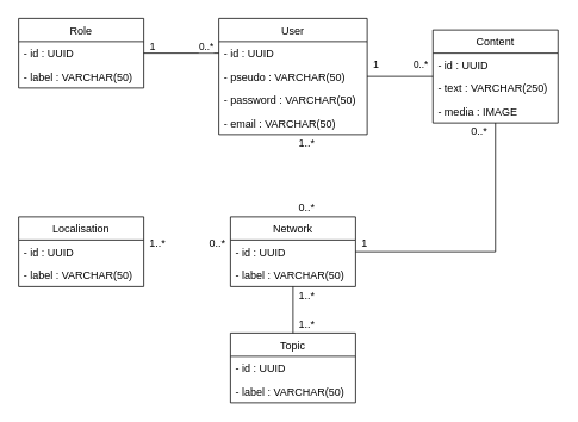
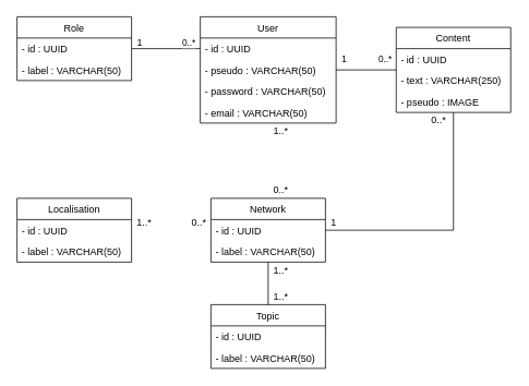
  <mxCell id="0" />
  <mxCell id="1" parent="0" />
  <mxCell id="2" value="Role" style="swimlane;fontStyle=0;childLayout=stackLayout;horizontal=1;startSize=26;fillColor=none;horizontalStack=0;resizeParent=1;resizeParentMax=0;resizeLast=0;collapsible=1;marginBottom=0;" parent="1" vertex="1"><mxGeometry x="20" y="20" width="140" height="78" as="geometry" /></mxCell>
  <mxCell id="3" value="- id : UUID" style="text;strokeColor=none;fillColor=none;align=left;verticalAlign=top;spacingLeft=4;spacingRight=4;overflow=hidden;rotatable=0;points=[[0,0.5],[1,0.5]];portConstraint=eastwest;" parent="2" vertex="1"><mxGeometry y="26" width="140" height="26" as="geometry" /></mxCell>
  <mxCell id="4" value="- label : VARCHAR(50)" style="text;strokeColor=none;fillColor=none;align=left;verticalAlign=top;spacingLeft=4;spacingRight=4;overflow=hidden;rotatable=0;points=[[0,0.5],[1,0.5]];portConstraint=eastwest;" parent="2" vertex="1"><mxGeometry y="52" width="140" height="26" as="geometry" /></mxCell>
  <mxCell id="5" value="User" style="swimlane;fontStyle=0;childLayout=stackLayout;horizontal=1;startSize=26;fillColor=none;horizontalStack=0;resizeParent=1;resizeParentMax=0;resizeLast=0;collapsible=1;marginBottom=0;" parent="1" vertex="1"><mxGeometry x="244" y="20" width="166" height="130" as="geometry"><mxRectangle x="274" y="118" width="53" height="26" as="alternateBounds" /></mxGeometry></mxCell>
  <mxCell id="6" value="- id : UUID" style="text;strokeColor=none;fillColor=none;align=left;verticalAlign=top;spacingLeft=4;spacingRight=4;overflow=hidden;rotatable=0;points=[[0,0.5],[1,0.5]];portConstraint=eastwest;" parent="5" vertex="1"><mxGeometry y="26" width="166" height="26" as="geometry" /></mxCell>
  <mxCell id="7" value="- pseudo : VARCHAR(50)" style="text;strokeColor=none;fillColor=none;align=left;verticalAlign=top;spacingLeft=4;spacingRight=4;overflow=hidden;rotatable=0;points=[[0,0.5],[1,0.5]];portConstraint=eastwest;" parent="5" vertex="1"><mxGeometry y="52" width="166" height="26" as="geometry" /></mxCell>
  <mxCell id="8" value="- password : VARCHAR(50)" style="text;strokeColor=none;fillColor=none;align=left;verticalAlign=top;spacingLeft=4;spacingRight=4;overflow=hidden;rotatable=0;points=[[0,0.5],[1,0.5]];portConstraint=eastwest;" parent="5" vertex="1"><mxGeometry y="78" width="166" height="26" as="geometry" /></mxCell>
  <mxCell id="9" value="- email : VARCHAR(50)" style="text;strokeColor=none;fillColor=none;align=left;verticalAlign=top;spacingLeft=4;spacingRight=4;overflow=hidden;rotatable=0;points=[[0,0.5],[1,0.5]];portConstraint=eastwest;" parent="5" vertex="1"><mxGeometry y="104" width="166" height="26" as="geometry" /></mxCell>
  <mxCell id="10" style="edgeStyle=orthogonalEdgeStyle;rounded=0;orthogonalLoop=1;jettySize=auto;html=1;exitX=0.5;exitY=1;exitDx=0;exitDy=0;entryX=0.5;entryY=0;entryDx=0;entryDy=0;endArrow=none;endFill=0;" parent="1" source="11" target="18" edge="1"><mxGeometry relative="1" as="geometry" /></mxCell>
  <mxCell id="11" value="Network" style="swimlane;fontStyle=0;childLayout=stackLayout;horizontal=1;startSize=26;fillColor=none;horizontalStack=0;resizeParent=1;resizeParentMax=0;resizeLast=0;collapsible=1;marginBottom=0;" parent="1" vertex="1"><mxGeometry x="257" y="242" width="140" height="78" as="geometry" /></mxCell>
  <mxCell id="12" value="- id : UUID" style="text;strokeColor=none;fillColor=none;align=left;verticalAlign=top;spacingLeft=4;spacingRight=4;overflow=hidden;rotatable=0;points=[[0,0.5],[1,0.5]];portConstraint=eastwest;" parent="11" vertex="1"><mxGeometry y="26" width="140" height="26" as="geometry" /></mxCell>
  <mxCell id="13" value="- label : VARCHAR(50)" style="text;strokeColor=none;fillColor=none;align=left;verticalAlign=top;spacingLeft=4;spacingRight=4;overflow=hidden;rotatable=0;points=[[0,0.5],[1,0.5]];portConstraint=eastwest;" parent="11" vertex="1"><mxGeometry y="52" width="140" height="26" as="geometry" /></mxCell>
  <mxCell id="14" value="Content" style="swimlane;fontStyle=0;childLayout=stackLayout;horizontal=1;startSize=26;fillColor=none;horizontalStack=0;resizeParent=1;resizeParentMax=0;resizeLast=0;collapsible=1;marginBottom=0;" parent="1" vertex="1"><mxGeometry x="483.5" y="33" width="140" height="104" as="geometry" /></mxCell>
  <mxCell id="15" value="- id : UUID" style="text;strokeColor=none;fillColor=none;align=left;verticalAlign=top;spacingLeft=4;spacingRight=4;overflow=hidden;rotatable=0;points=[[0,0.5],[1,0.5]];portConstraint=eastwest;" parent="14" vertex="1"><mxGeometry y="26" width="140" height="26" as="geometry" /></mxCell>
  <mxCell id="16" value="- text : VARCHAR(250)" style="text;strokeColor=none;fillColor=none;align=left;verticalAlign=top;spacingLeft=4;spacingRight=4;overflow=hidden;rotatable=0;points=[[0,0.5],[1,0.5]];portConstraint=eastwest;" parent="14" vertex="1"><mxGeometry y="52" width="140" height="26" as="geometry" /></mxCell>
- <mxCell id="17" value="- media : IMAGE" style="text;strokeColor=none;fillColor=none;align=left;verticalAlign=top;spacingLeft=4;spacingRight=4;overflow=hidden;rotatable=0;points=[[0,0.5],[1,0.5]];portConstraint=eastwest;" parent="14" vertex="1"><mxGeometry y="78" width="140" height="26" as="geometry" /></mxCell>
+ <mxCell id="17" value="- pseudo : IMAGE" style="text;strokeColor=none;fillColor=none;align=left;verticalAlign=top;spacingLeft=4;spacingRight=4;overflow=hidden;rotatable=0;points=[[0,0.5],[1,0.5]];portConstraint=eastwest;" parent="14" vertex="1"><mxGeometry y="78" width="140" height="26" as="geometry" /></mxCell>
  <mxCell id="18" value="Topic" style="swimlane;fontStyle=0;childLayout=stackLayout;horizontal=1;startSize=26;fillColor=none;horizontalStack=0;resizeParent=1;resizeParentMax=0;resizeLast=0;collapsible=1;marginBottom=0;" parent="1" vertex="1"><mxGeometry x="257" y="372" width="140" height="78" as="geometry" /></mxCell>
  <mxCell id="19" value="- id : UUID" style="text;strokeColor=none;fillColor=none;align=left;verticalAlign=top;spacingLeft=4;spacingRight=4;overflow=hidden;rotatable=0;points=[[0,0.5],[1,0.5]];portConstraint=eastwest;" parent="18" vertex="1"><mxGeometry y="26" width="140" height="26" as="geometry" /></mxCell>
  <mxCell id="20" value="- label : VARCHAR(50)" style="text;strokeColor=none;fillColor=none;align=left;verticalAlign=top;spacingLeft=4;spacingRight=4;overflow=hidden;rotatable=0;points=[[0,0.5],[1,0.5]];portConstraint=eastwest;" parent="18" vertex="1"><mxGeometry y="52" width="140" height="26" as="geometry" /></mxCell>
  <mxCell id="21" value="Localisation" style="swimlane;fontStyle=0;childLayout=stackLayout;horizontal=1;startSize=26;fillColor=none;horizontalStack=0;resizeParent=1;resizeParentMax=0;resizeLast=0;collapsible=1;marginBottom=0;" parent="1" vertex="1"><mxGeometry x="20" y="242" width="140" height="78" as="geometry" /></mxCell>
  <mxCell id="22" value="- id : UUID" style="text;strokeColor=none;fillColor=none;align=left;verticalAlign=top;spacingLeft=4;spacingRight=4;overflow=hidden;rotatable=0;points=[[0,0.5],[1,0.5]];portConstraint=eastwest;" parent="21" vertex="1"><mxGeometry y="26" width="140" height="26" as="geometry" /></mxCell>
  <mxCell id="23" value="- label : VARCHAR(50)" style="text;strokeColor=none;fillColor=none;align=left;verticalAlign=top;spacingLeft=4;spacingRight=4;overflow=hidden;rotatable=0;points=[[0,0.5],[1,0.5]];portConstraint=eastwest;" parent="21" vertex="1"><mxGeometry y="52" width="140" height="26" as="geometry" /></mxCell>
  <mxCell id="24" value="0..*" style="edgeStyle=orthogonalEdgeStyle;rounded=0;orthogonalLoop=1;jettySize=auto;html=1;exitX=1;exitY=0.5;exitDx=0;exitDy=0;entryX=0;entryY=0.5;entryDx=0;entryDy=0;endArrow=none;endFill=0;" parent="1" source="3" target="6" edge="1"><mxGeometry x="0.667" y="7" relative="1" as="geometry"><mxPoint as="offset" /></mxGeometry></mxCell>
  <mxCell id="25" value="1" style="text;html=1;align=center;verticalAlign=middle;resizable=0;points=[];autosize=1;" parent="1" vertex="1"><mxGeometry x="160" y="42" width="20" height="20" as="geometry" /></mxCell>
  <mxCell id="26" value="1..*" style="text;html=1;align=center;verticalAlign=middle;resizable=0;points=[];autosize=1;" parent="1" vertex="1"><mxGeometry x="326.5" y="150" width="30" height="20" as="geometry" /></mxCell>
  <mxCell id="27" value="0..*" style="text;html=1;align=center;verticalAlign=middle;resizable=0;points=[];autosize=1;" parent="1" vertex="1"><mxGeometry x="326.5" y="222" width="30" height="20" as="geometry" /></mxCell>
  <mxCell id="28" value="0..*" style="edgeStyle=orthogonalEdgeStyle;rounded=0;orthogonalLoop=1;jettySize=auto;html=1;endArrow=none;endFill=0;" parent="1" source="5" target="14" edge="1"><mxGeometry x="0.633" y="13" relative="1" as="geometry"><mxPoint x="200" y="-9" as="sourcePoint" /><mxPoint x="254" y="-9" as="targetPoint" /><mxPoint as="offset" /></mxGeometry></mxCell>
  <mxCell id="29" value="1" style="text;html=1;align=center;verticalAlign=middle;resizable=0;points=[];autosize=1;" parent="1" vertex="1"><mxGeometry x="410" y="62" width="20" height="20" as="geometry" /></mxCell>
  <mxCell id="30" value="1..*" style="text;html=1;align=center;verticalAlign=middle;resizable=0;points=[];autosize=1;" parent="1" vertex="1"><mxGeometry x="326.5" y="352" width="30" height="20" as="geometry" /></mxCell>
  <mxCell id="31" value="1..*" style="text;html=1;align=center;verticalAlign=middle;resizable=0;points=[];autosize=1;" parent="1" vertex="1"><mxGeometry x="326.5" y="320" width="30" height="20" as="geometry" /></mxCell>
  <mxCell id="32" value="1..*" style="text;html=1;align=center;verticalAlign=middle;resizable=0;points=[];autosize=1;" parent="1" vertex="1"><mxGeometry x="160" y="262" width="30" height="20" as="geometry" /></mxCell>
  <mxCell id="33" value="0..*" style="text;html=1;align=center;verticalAlign=middle;resizable=0;points=[];autosize=1;" parent="1" vertex="1"><mxGeometry x="227" y="262" width="30" height="20" as="geometry" /></mxCell>
  <mxCell id="34" style="edgeStyle=orthogonalEdgeStyle;rounded=0;orthogonalLoop=1;jettySize=auto;html=1;exitX=1;exitY=0.5;exitDx=0;exitDy=0;endArrow=none;endFill=0;" parent="1" source="12" target="14" edge="1"><mxGeometry relative="1" as="geometry" /></mxCell>
  <mxCell id="35" value="0..*" style="text;html=1;align=center;verticalAlign=middle;resizable=0;points=[];autosize=1;" parent="1" vertex="1"><mxGeometry x="520" y="137" width="30" height="20" as="geometry" /></mxCell>
  <mxCell id="36" value="1" style="text;html=1;align=center;verticalAlign=middle;resizable=0;points=[];autosize=1;" parent="1" vertex="1"><mxGeometry x="397" y="262" width="20" height="20" as="geometry" /></mxCell>
